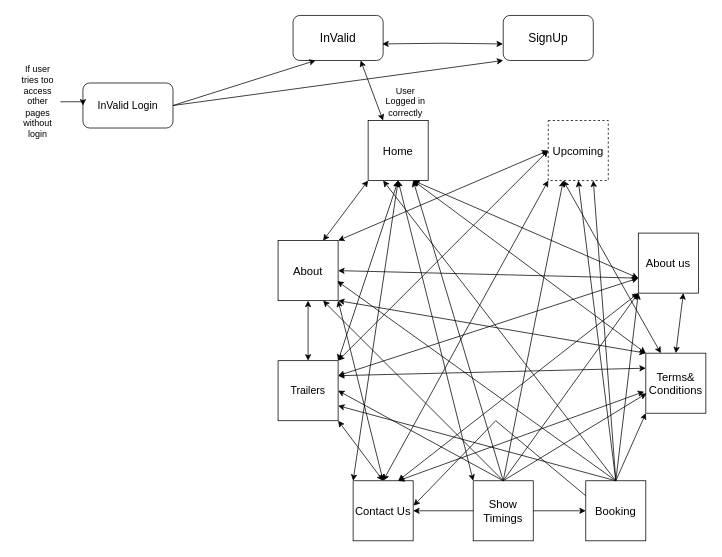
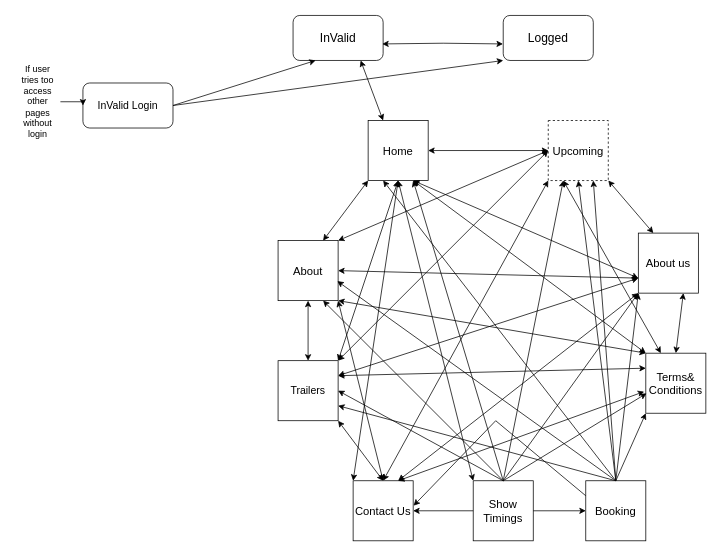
  <mxCell id="0" />
  <mxCell id="1" parent="0" />
  <mxCell id="2" value="&lt;font style=&quot;font-size: 16px;&quot;&gt;InValid&lt;/font&gt;" style="rounded=1;whiteSpace=wrap;html=1;" vertex="1" parent="1"><mxGeometry x="390" y="20" width="120" height="60" as="geometry" /></mxCell>
- <mxCell id="3" value="&lt;font style=&quot;font-size: 16px;&quot;&gt;SignUp&lt;/font&gt;" style="rounded=1;whiteSpace=wrap;html=1;" vertex="1" parent="1"><mxGeometry x="670" y="20" width="120" height="60" as="geometry" /></mxCell>
+ <mxCell id="3" value="&lt;font style=&quot;font-size: 16px;&quot;&gt;Logged&lt;/font&gt;" style="rounded=1;whiteSpace=wrap;html=1;" vertex="1" parent="1"><mxGeometry x="670" y="20" width="120" height="60" as="geometry" /></mxCell>
  <mxCell id="4" value="" style="endArrow=classic;startArrow=classic;html=1;rounded=0;exitX=0.99;exitY=0.633;exitDx=0;exitDy=0;entryX=-0.003;entryY=0.633;entryDx=0;entryDy=0;entryPerimeter=0;exitPerimeter=0;" edge="1" parent="1" source="2" target="3"><mxGeometry width="50" height="50" relative="1" as="geometry"><mxPoint x="660" y="290" as="sourcePoint" /><mxPoint x="710" y="240" as="targetPoint" /><Array as="points"><mxPoint x="590" y="57" /></Array></mxGeometry></mxCell>
  <mxCell id="5" value="&lt;font style=&quot;font-size: 15px;&quot;&gt;Home&lt;/font&gt;" style="whiteSpace=wrap;html=1;aspect=fixed;" vertex="1" parent="1"><mxGeometry x="490" y="160" width="80" height="80" as="geometry" /></mxCell>
  <mxCell id="6" value="&lt;font style=&quot;font-size: 15px;&quot;&gt;Upcoming&lt;/font&gt;" style="whiteSpace=wrap;html=1;aspect=fixed;dashed=1;" vertex="1" parent="1"><mxGeometry x="730" y="160" width="80" height="80" as="geometry" /></mxCell>
  <mxCell id="7" value="&lt;font style=&quot;font-size: 15px;&quot;&gt;About&lt;/font&gt;" style="whiteSpace=wrap;html=1;aspect=fixed;" vertex="1" parent="1"><mxGeometry x="370" y="320" width="80" height="80" as="geometry" /></mxCell>
  <mxCell id="8" value="&lt;font style=&quot;font-size: 15px;&quot;&gt;Booking&lt;/font&gt;" style="whiteSpace=wrap;html=1;aspect=fixed;" vertex="1" parent="1"><mxGeometry x="780" y="640" width="80" height="80" as="geometry" /></mxCell>
  <mxCell id="9" value="&lt;font style=&quot;font-size: 14px;&quot;&gt;InValid Login&lt;/font&gt;" style="rounded=1;whiteSpace=wrap;html=1;" vertex="1" parent="1"><mxGeometry x="110" y="110" width="120" height="60" as="geometry" /></mxCell>
  <mxCell id="10" value="&lt;font style=&quot;font-size: 14px;&quot;&gt;Trailers&lt;/font&gt;" style="whiteSpace=wrap;html=1;aspect=fixed;" vertex="1" parent="1"><mxGeometry x="370" y="480" width="80" height="80" as="geometry" /></mxCell>
  <mxCell id="11" value="&lt;font style=&quot;font-size: 15px;&quot;&gt;About us&lt;/font&gt;" style="whiteSpace=wrap;html=1;aspect=fixed;" vertex="1" parent="1"><mxGeometry x="850" y="310" width="80" height="80" as="geometry" /></mxCell>
  <mxCell id="12" value="&lt;font style=&quot;font-size: 15px;&quot;&gt;Contact Us&lt;/font&gt;" style="whiteSpace=wrap;html=1;aspect=fixed;" vertex="1" parent="1"><mxGeometry x="470" y="640" width="80" height="80" as="geometry" /></mxCell>
  <mxCell id="13" value="&lt;font style=&quot;font-size: 15px;&quot;&gt;Terms&amp;amp;&lt;br&gt;Conditions&lt;/font&gt;" style="whiteSpace=wrap;html=1;aspect=fixed;" vertex="1" parent="1"><mxGeometry x="860" y="470" width="80" height="80" as="geometry" /></mxCell>
  <mxCell id="14" value="" style="endArrow=classic;html=1;rounded=0;entryX=0.25;entryY=1;entryDx=0;entryDy=0;exitX=1;exitY=0.5;exitDx=0;exitDy=0;" edge="1" parent="1" source="9" target="2"><mxGeometry width="50" height="50" relative="1" as="geometry"><mxPoint x="580" y="240" as="sourcePoint" /><mxPoint x="630" y="190" as="targetPoint" /></mxGeometry></mxCell>
  <mxCell id="15" value="" style="endArrow=classic;html=1;rounded=0;entryX=0;entryY=1;entryDx=0;entryDy=0;exitX=1;exitY=0.5;exitDx=0;exitDy=0;" edge="1" parent="1" source="9" target="3"><mxGeometry width="50" height="50" relative="1" as="geometry"><mxPoint x="580" y="240" as="sourcePoint" /><mxPoint x="630" y="190" as="targetPoint" /></mxGeometry></mxCell>
  <mxCell id="16" value="&lt;font style=&quot;font-size: 15px;&quot;&gt;Show &lt;br&gt;Timings&lt;/font&gt;" style="whiteSpace=wrap;html=1;aspect=fixed;" vertex="1" parent="1"><mxGeometry x="630" y="640" width="80" height="80" as="geometry" /></mxCell>
  <mxCell id="17" value="" style="endArrow=classic;startArrow=classic;html=1;rounded=0;exitX=0.75;exitY=0;exitDx=0;exitDy=0;entryX=0;entryY=1;entryDx=0;entryDy=0;" edge="1" parent="1" source="7" target="5"><mxGeometry width="50" height="50" relative="1" as="geometry"><mxPoint x="580" y="260" as="sourcePoint" /><mxPoint x="630" y="210" as="targetPoint" /></mxGeometry></mxCell>
  <mxCell id="18" value="" style="endArrow=classic;startArrow=classic;html=1;rounded=0;exitX=1;exitY=0;exitDx=0;exitDy=0;" edge="1" parent="1" source="10"><mxGeometry width="50" height="50" relative="1" as="geometry"><mxPoint x="580" y="420" as="sourcePoint" /><mxPoint x="530" y="240" as="targetPoint" /></mxGeometry></mxCell>
  <mxCell id="19" value="" style="endArrow=classic;startArrow=classic;html=1;rounded=0;exitX=0;exitY=0;exitDx=0;exitDy=0;entryX=0.5;entryY=1;entryDx=0;entryDy=0;" edge="1" parent="1" source="12" target="5"><mxGeometry width="50" height="50" relative="1" as="geometry"><mxPoint x="580" y="490" as="sourcePoint" /><mxPoint x="630" y="440" as="targetPoint" /></mxGeometry></mxCell>
  <mxCell id="20" value="" style="endArrow=classic;startArrow=classic;html=1;rounded=0;entryX=0.5;entryY=1;entryDx=0;entryDy=0;exitX=0;exitY=0;exitDx=0;exitDy=0;" edge="1" parent="1" source="16" target="5"><mxGeometry width="50" height="50" relative="1" as="geometry"><mxPoint x="580" y="460" as="sourcePoint" /><mxPoint x="630" y="410" as="targetPoint" /></mxGeometry></mxCell>
  <mxCell id="21" value="" style="endArrow=classic;startArrow=classic;html=1;rounded=0;entryX=0.75;entryY=1;entryDx=0;entryDy=0;exitX=0;exitY=0;exitDx=0;exitDy=0;" edge="1" parent="1" source="13" target="5"><mxGeometry width="50" height="50" relative="1" as="geometry"><mxPoint x="580" y="470" as="sourcePoint" /><mxPoint x="630" y="420" as="targetPoint" /></mxGeometry></mxCell>
  <mxCell id="22" value="" style="endArrow=classic;startArrow=classic;html=1;rounded=0;entryX=0.75;entryY=1;entryDx=0;entryDy=0;exitX=0;exitY=0.75;exitDx=0;exitDy=0;" edge="1" parent="1" source="11" target="5"><mxGeometry width="50" height="50" relative="1" as="geometry"><mxPoint x="580" y="470" as="sourcePoint" /><mxPoint x="630" y="420" as="targetPoint" /></mxGeometry></mxCell>
+ <mxCell id="23" value="" style="endArrow=classic;startArrow=classic;html=1;rounded=0;entryX=1;entryY=0.5;entryDx=0;entryDy=0;exitX=0;exitY=0.5;exitDx=0;exitDy=0;" edge="1" parent="1" source="6" target="5"><mxGeometry width="50" height="50" relative="1" as="geometry"><mxPoint x="580" y="470" as="sourcePoint" /><mxPoint x="630" y="420" as="targetPoint" /></mxGeometry></mxCell>
  <mxCell id="24" value="" style="endArrow=classic;html=1;rounded=0;entryX=0;entryY=0.5;entryDx=0;entryDy=0;exitX=1;exitY=0.5;exitDx=0;exitDy=0;" edge="1" parent="1" source="16" target="8"><mxGeometry width="50" height="50" relative="1" as="geometry"><mxPoint x="669.5" y="720" as="sourcePoint" /><mxPoint x="670" y="770" as="targetPoint" /></mxGeometry></mxCell>
  <mxCell id="25" value="" style="endArrow=classic;startArrow=classic;html=1;rounded=0;exitX=1;exitY=0;exitDx=0;exitDy=0;entryX=0;entryY=0.5;entryDx=0;entryDy=0;" edge="1" parent="1" source="7" target="6"><mxGeometry width="50" height="50" relative="1" as="geometry"><mxPoint x="580" y="490" as="sourcePoint" /><mxPoint x="630" y="440" as="targetPoint" /></mxGeometry></mxCell>
  <mxCell id="26" value="" style="endArrow=classic;startArrow=classic;html=1;rounded=0;exitX=0.5;exitY=0;exitDx=0;exitDy=0;entryX=0.5;entryY=1;entryDx=0;entryDy=0;" edge="1" parent="1" source="10" target="7"><mxGeometry width="50" height="50" relative="1" as="geometry"><mxPoint x="580" y="440" as="sourcePoint" /><mxPoint x="630" y="390" as="targetPoint" /></mxGeometry></mxCell>
  <mxCell id="27" value="" style="endArrow=classic;startArrow=classic;html=1;rounded=0;exitX=0.5;exitY=0;exitDx=0;exitDy=0;entryX=1;entryY=1;entryDx=0;entryDy=0;" edge="1" parent="1" source="12" target="7"><mxGeometry width="50" height="50" relative="1" as="geometry"><mxPoint x="580" y="520" as="sourcePoint" /><mxPoint x="630" y="470" as="targetPoint" /></mxGeometry></mxCell>
  <mxCell id="28" value="" style="endArrow=classic;startArrow=classic;html=1;rounded=0;exitX=1;exitY=1;exitDx=0;exitDy=0;entryX=0;entryY=0;entryDx=0;entryDy=0;" edge="1" parent="1" source="7" target="13"><mxGeometry width="50" height="50" relative="1" as="geometry"><mxPoint x="580" y="520" as="sourcePoint" /><mxPoint x="630" y="470" as="targetPoint" /></mxGeometry></mxCell>
  <mxCell id="29" value="" style="endArrow=classic;startArrow=classic;html=1;rounded=0;exitX=1;exitY=0.5;exitDx=0;exitDy=0;entryX=0;entryY=0.75;entryDx=0;entryDy=0;" edge="1" parent="1" source="7" target="11"><mxGeometry width="50" height="50" relative="1" as="geometry"><mxPoint x="580" y="520" as="sourcePoint" /><mxPoint x="860" y="540" as="targetPoint" /></mxGeometry></mxCell>
  <mxCell id="30" value="" style="endArrow=classic;startArrow=classic;html=1;rounded=0;exitX=1;exitY=0;exitDx=0;exitDy=0;entryX=0;entryY=0.5;entryDx=0;entryDy=0;" edge="1" parent="1" source="10" target="6"><mxGeometry width="50" height="50" relative="1" as="geometry"><mxPoint x="580" y="450" as="sourcePoint" /><mxPoint x="630" y="400" as="targetPoint" /></mxGeometry></mxCell>
  <mxCell id="31" value="" style="endArrow=classic;startArrow=classic;html=1;rounded=0;exitX=1;exitY=0.25;exitDx=0;exitDy=0;" edge="1" parent="1" source="10"><mxGeometry width="50" height="50" relative="1" as="geometry"><mxPoint x="580" y="500" as="sourcePoint" /><mxPoint x="850" y="370" as="targetPoint" /></mxGeometry></mxCell>
  <mxCell id="32" value="" style="endArrow=classic;startArrow=classic;html=1;rounded=0;exitX=1;exitY=0.25;exitDx=0;exitDy=0;entryX=0;entryY=0.25;entryDx=0;entryDy=0;" edge="1" parent="1" source="10" target="13"><mxGeometry width="50" height="50" relative="1" as="geometry"><mxPoint x="580" y="500" as="sourcePoint" /><mxPoint x="630" y="450" as="targetPoint" /></mxGeometry></mxCell>
  <mxCell id="33" value="" style="endArrow=classic;startArrow=classic;html=1;rounded=0;exitX=1;exitY=1;exitDx=0;exitDy=0;entryX=0.5;entryY=0;entryDx=0;entryDy=0;" edge="1" parent="1" source="10" target="12"><mxGeometry width="50" height="50" relative="1" as="geometry"><mxPoint x="580" y="500" as="sourcePoint" /><mxPoint x="630" y="450" as="targetPoint" /></mxGeometry></mxCell>
  <mxCell id="34" value="" style="endArrow=classic;startArrow=classic;html=1;rounded=0;entryX=0;entryY=1;entryDx=0;entryDy=0;" edge="1" parent="1" target="6"><mxGeometry width="50" height="50" relative="1" as="geometry"><mxPoint x="510" y="640" as="sourcePoint" /><mxPoint x="630" y="480" as="targetPoint" /></mxGeometry></mxCell>
  <mxCell id="35" value="" style="endArrow=classic;startArrow=classic;html=1;rounded=0;exitX=0.75;exitY=0;exitDx=0;exitDy=0;entryX=0;entryY=1;entryDx=0;entryDy=0;" edge="1" parent="1" source="12" target="11"><mxGeometry width="50" height="50" relative="1" as="geometry"><mxPoint x="580" y="500" as="sourcePoint" /><mxPoint x="630" y="450" as="targetPoint" /></mxGeometry></mxCell>
  <mxCell id="36" value="" style="endArrow=classic;startArrow=classic;html=1;rounded=0;exitX=0.75;exitY=0;exitDx=0;exitDy=0;entryX=-0.028;entryY=0.64;entryDx=0;entryDy=0;entryPerimeter=0;" edge="1" parent="1" source="12" target="13"><mxGeometry width="50" height="50" relative="1" as="geometry"><mxPoint x="580" y="500" as="sourcePoint" /><mxPoint x="630" y="450" as="targetPoint" /></mxGeometry></mxCell>
  <mxCell id="37" value="" style="endArrow=classic;startArrow=classic;html=1;rounded=0;entryX=0.75;entryY=1;entryDx=0;entryDy=0;exitX=0.5;exitY=0;exitDx=0;exitDy=0;" edge="1" parent="1" source="13" target="11"><mxGeometry width="50" height="50" relative="1" as="geometry"><mxPoint x="580" y="500" as="sourcePoint" /><mxPoint x="630" y="450" as="targetPoint" /></mxGeometry></mxCell>
  <mxCell id="38" value="" style="endArrow=classic;startArrow=classic;html=1;rounded=0;entryX=0.25;entryY=0;entryDx=0;entryDy=0;exitX=0.25;exitY=1;exitDx=0;exitDy=0;" edge="1" parent="1" source="6" target="13"><mxGeometry width="50" height="50" relative="1" as="geometry"><mxPoint x="580" y="500" as="sourcePoint" /><mxPoint x="630" y="450" as="targetPoint" /></mxGeometry></mxCell>
+ <mxCell id="39" value="" style="endArrow=classic;startArrow=classic;html=1;rounded=0;entryX=1;entryY=1;entryDx=0;entryDy=0;exitX=0.25;exitY=0;exitDx=0;exitDy=0;" edge="1" parent="1" source="11" target="6"><mxGeometry width="50" height="50" relative="1" as="geometry"><mxPoint x="580" y="450" as="sourcePoint" /><mxPoint x="630" y="400" as="targetPoint" /></mxGeometry></mxCell>
  <mxCell id="40" value="" style="endArrow=classic;startArrow=classic;html=1;rounded=0;entryX=0.75;entryY=1;entryDx=0;entryDy=0;exitX=0.25;exitY=0;exitDx=0;exitDy=0;" edge="1" parent="1" source="5" target="2"><mxGeometry width="50" height="50" relative="1" as="geometry"><mxPoint x="580" y="290" as="sourcePoint" /><mxPoint x="630" y="240" as="targetPoint" /></mxGeometry></mxCell>
- <mxCell id="41" value="User Logged in correctly" style="text;html=1;strokeColor=none;fillColor=none;align=center;verticalAlign=middle;whiteSpace=wrap;rounded=0;" vertex="1" parent="1"><mxGeometry x="510" y="120" width="60" height="30" as="geometry" /></mxCell>
  <mxCell id="42" style="edgeStyle=orthogonalEdgeStyle;rounded=0;orthogonalLoop=1;jettySize=auto;html=1;exitX=1;exitY=0.5;exitDx=0;exitDy=0;entryX=0;entryY=0.5;entryDx=0;entryDy=0;" edge="1" parent="1" source="43" target="9"><mxGeometry relative="1" as="geometry"><Array as="points"><mxPoint x="110" y="135" /></Array></mxGeometry></mxCell>
  <mxCell id="43" value="If user tries too access other pages without login" style="text;html=1;strokeColor=none;fillColor=none;align=center;verticalAlign=middle;whiteSpace=wrap;rounded=0;" vertex="1" parent="1"><mxGeometry x="20" y="100" width="60" height="70" as="geometry" /></mxCell>
  <mxCell id="44" value="" style="endArrow=classic;html=1;rounded=0;entryX=0.75;entryY=1;entryDx=0;entryDy=0;exitX=0.5;exitY=0;exitDx=0;exitDy=0;" edge="1" parent="1" source="16" target="5"><mxGeometry width="50" height="50" relative="1" as="geometry"><mxPoint x="580" y="520" as="sourcePoint" /><mxPoint x="630" y="470" as="targetPoint" /></mxGeometry></mxCell>
  <mxCell id="45" value="" style="endArrow=classic;html=1;rounded=0;entryX=0.75;entryY=1;entryDx=0;entryDy=0;exitX=0.5;exitY=0;exitDx=0;exitDy=0;" edge="1" parent="1" source="16" target="7"><mxGeometry width="50" height="50" relative="1" as="geometry"><mxPoint x="580" y="450" as="sourcePoint" /><mxPoint x="630" y="400" as="targetPoint" /></mxGeometry></mxCell>
  <mxCell id="46" value="" style="endArrow=classic;html=1;rounded=0;exitX=0.5;exitY=0;exitDx=0;exitDy=0;entryX=1;entryY=0.5;entryDx=0;entryDy=0;" edge="1" parent="1" source="16" target="10"><mxGeometry width="50" height="50" relative="1" as="geometry"><mxPoint x="580" y="450" as="sourcePoint" /><mxPoint x="630" y="400" as="targetPoint" /></mxGeometry></mxCell>
  <mxCell id="47" value="" style="endArrow=classic;html=1;rounded=0;entryX=0.25;entryY=1;entryDx=0;entryDy=0;exitX=0.5;exitY=0;exitDx=0;exitDy=0;" edge="1" parent="1" source="16" target="6"><mxGeometry width="50" height="50" relative="1" as="geometry"><mxPoint x="580" y="450" as="sourcePoint" /><mxPoint x="630" y="400" as="targetPoint" /></mxGeometry></mxCell>
  <mxCell id="48" value="" style="endArrow=classic;html=1;rounded=0;entryX=0;entryY=1;entryDx=0;entryDy=0;exitX=0.5;exitY=0;exitDx=0;exitDy=0;" edge="1" parent="1" source="16" target="11"><mxGeometry width="50" height="50" relative="1" as="geometry"><mxPoint x="580" y="450" as="sourcePoint" /><mxPoint x="630" y="400" as="targetPoint" /></mxGeometry></mxCell>
  <mxCell id="49" value="" style="endArrow=classic;html=1;rounded=0;entryX=0.012;entryY=0.67;entryDx=0;entryDy=0;entryPerimeter=0;exitX=0.5;exitY=0;exitDx=0;exitDy=0;" edge="1" parent="1" source="16" target="13"><mxGeometry width="50" height="50" relative="1" as="geometry"><mxPoint x="580" y="450" as="sourcePoint" /><mxPoint x="630" y="400" as="targetPoint" /></mxGeometry></mxCell>
  <mxCell id="50" value="" style="endArrow=classic;html=1;rounded=0;entryX=1;entryY=0.5;entryDx=0;entryDy=0;exitX=0;exitY=0.5;exitDx=0;exitDy=0;" edge="1" parent="1" source="16" target="12"><mxGeometry width="50" height="50" relative="1" as="geometry"><mxPoint x="580" y="510" as="sourcePoint" /><mxPoint x="630" y="460" as="targetPoint" /></mxGeometry></mxCell>
  <mxCell id="51" value="" style="endArrow=classic;html=1;rounded=0;exitX=0.5;exitY=0;exitDx=0;exitDy=0;entryX=0.25;entryY=1;entryDx=0;entryDy=0;" edge="1" parent="1" source="8" target="5"><mxGeometry width="50" height="50" relative="1" as="geometry"><mxPoint x="580" y="500" as="sourcePoint" /><mxPoint x="630" y="450" as="targetPoint" /></mxGeometry></mxCell>
  <mxCell id="52" value="" style="endArrow=classic;html=1;rounded=0;entryX=0.5;entryY=1;entryDx=0;entryDy=0;exitX=0.5;exitY=0;exitDx=0;exitDy=0;" edge="1" parent="1" source="8" target="6"><mxGeometry width="50" height="50" relative="1" as="geometry"><mxPoint x="580" y="500" as="sourcePoint" /><mxPoint x="630" y="450" as="targetPoint" /></mxGeometry></mxCell>
  <mxCell id="53" value="" style="endArrow=classic;html=1;rounded=0;entryX=0.987;entryY=0.675;entryDx=0;entryDy=0;entryPerimeter=0;" edge="1" parent="1" target="7"><mxGeometry width="50" height="50" relative="1" as="geometry"><mxPoint x="820" y="640" as="sourcePoint" /><mxPoint x="630" y="540" as="targetPoint" /></mxGeometry></mxCell>
  <mxCell id="54" value="" style="endArrow=classic;html=1;rounded=0;entryX=1;entryY=0.75;entryDx=0;entryDy=0;" edge="1" parent="1" target="10"><mxGeometry width="50" height="50" relative="1" as="geometry"><mxPoint x="820" y="640" as="sourcePoint" /><mxPoint x="630" y="540" as="targetPoint" /></mxGeometry></mxCell>
  <mxCell id="55" value="" style="endArrow=classic;html=1;rounded=0;entryX=0;entryY=1;entryDx=0;entryDy=0;exitX=0.5;exitY=0;exitDx=0;exitDy=0;" edge="1" parent="1" source="8" target="13"><mxGeometry width="50" height="50" relative="1" as="geometry"><mxPoint x="580" y="590" as="sourcePoint" /><mxPoint x="630" y="540" as="targetPoint" /></mxGeometry></mxCell>
  <mxCell id="56" value="" style="endArrow=classic;html=1;rounded=0;entryX=0;entryY=1;entryDx=0;entryDy=0;" edge="1" parent="1" target="11"><mxGeometry width="50" height="50" relative="1" as="geometry"><mxPoint x="820" y="640" as="sourcePoint" /><mxPoint x="630" y="540" as="targetPoint" /></mxGeometry></mxCell>
  <mxCell id="57" value="" style="endArrow=classic;html=1;rounded=0;entryX=0.75;entryY=1;entryDx=0;entryDy=0;exitX=0.5;exitY=0;exitDx=0;exitDy=0;" edge="1" parent="1" source="8" target="6"><mxGeometry width="50" height="50" relative="1" as="geometry"><mxPoint x="580" y="480" as="sourcePoint" /><mxPoint x="630" y="430" as="targetPoint" /></mxGeometry></mxCell>
  <mxCell id="58" value="" style="endArrow=classic;html=1;rounded=0;exitX=0;exitY=0.25;exitDx=0;exitDy=0;entryX=1.007;entryY=0.415;entryDx=0;entryDy=0;entryPerimeter=0;" edge="1" parent="1" source="8" target="12"><mxGeometry width="50" height="50" relative="1" as="geometry"><mxPoint x="580" y="640" as="sourcePoint" /><mxPoint x="630" y="590" as="targetPoint" /><Array as="points"><mxPoint x="660" y="560" /></Array></mxGeometry></mxCell>
